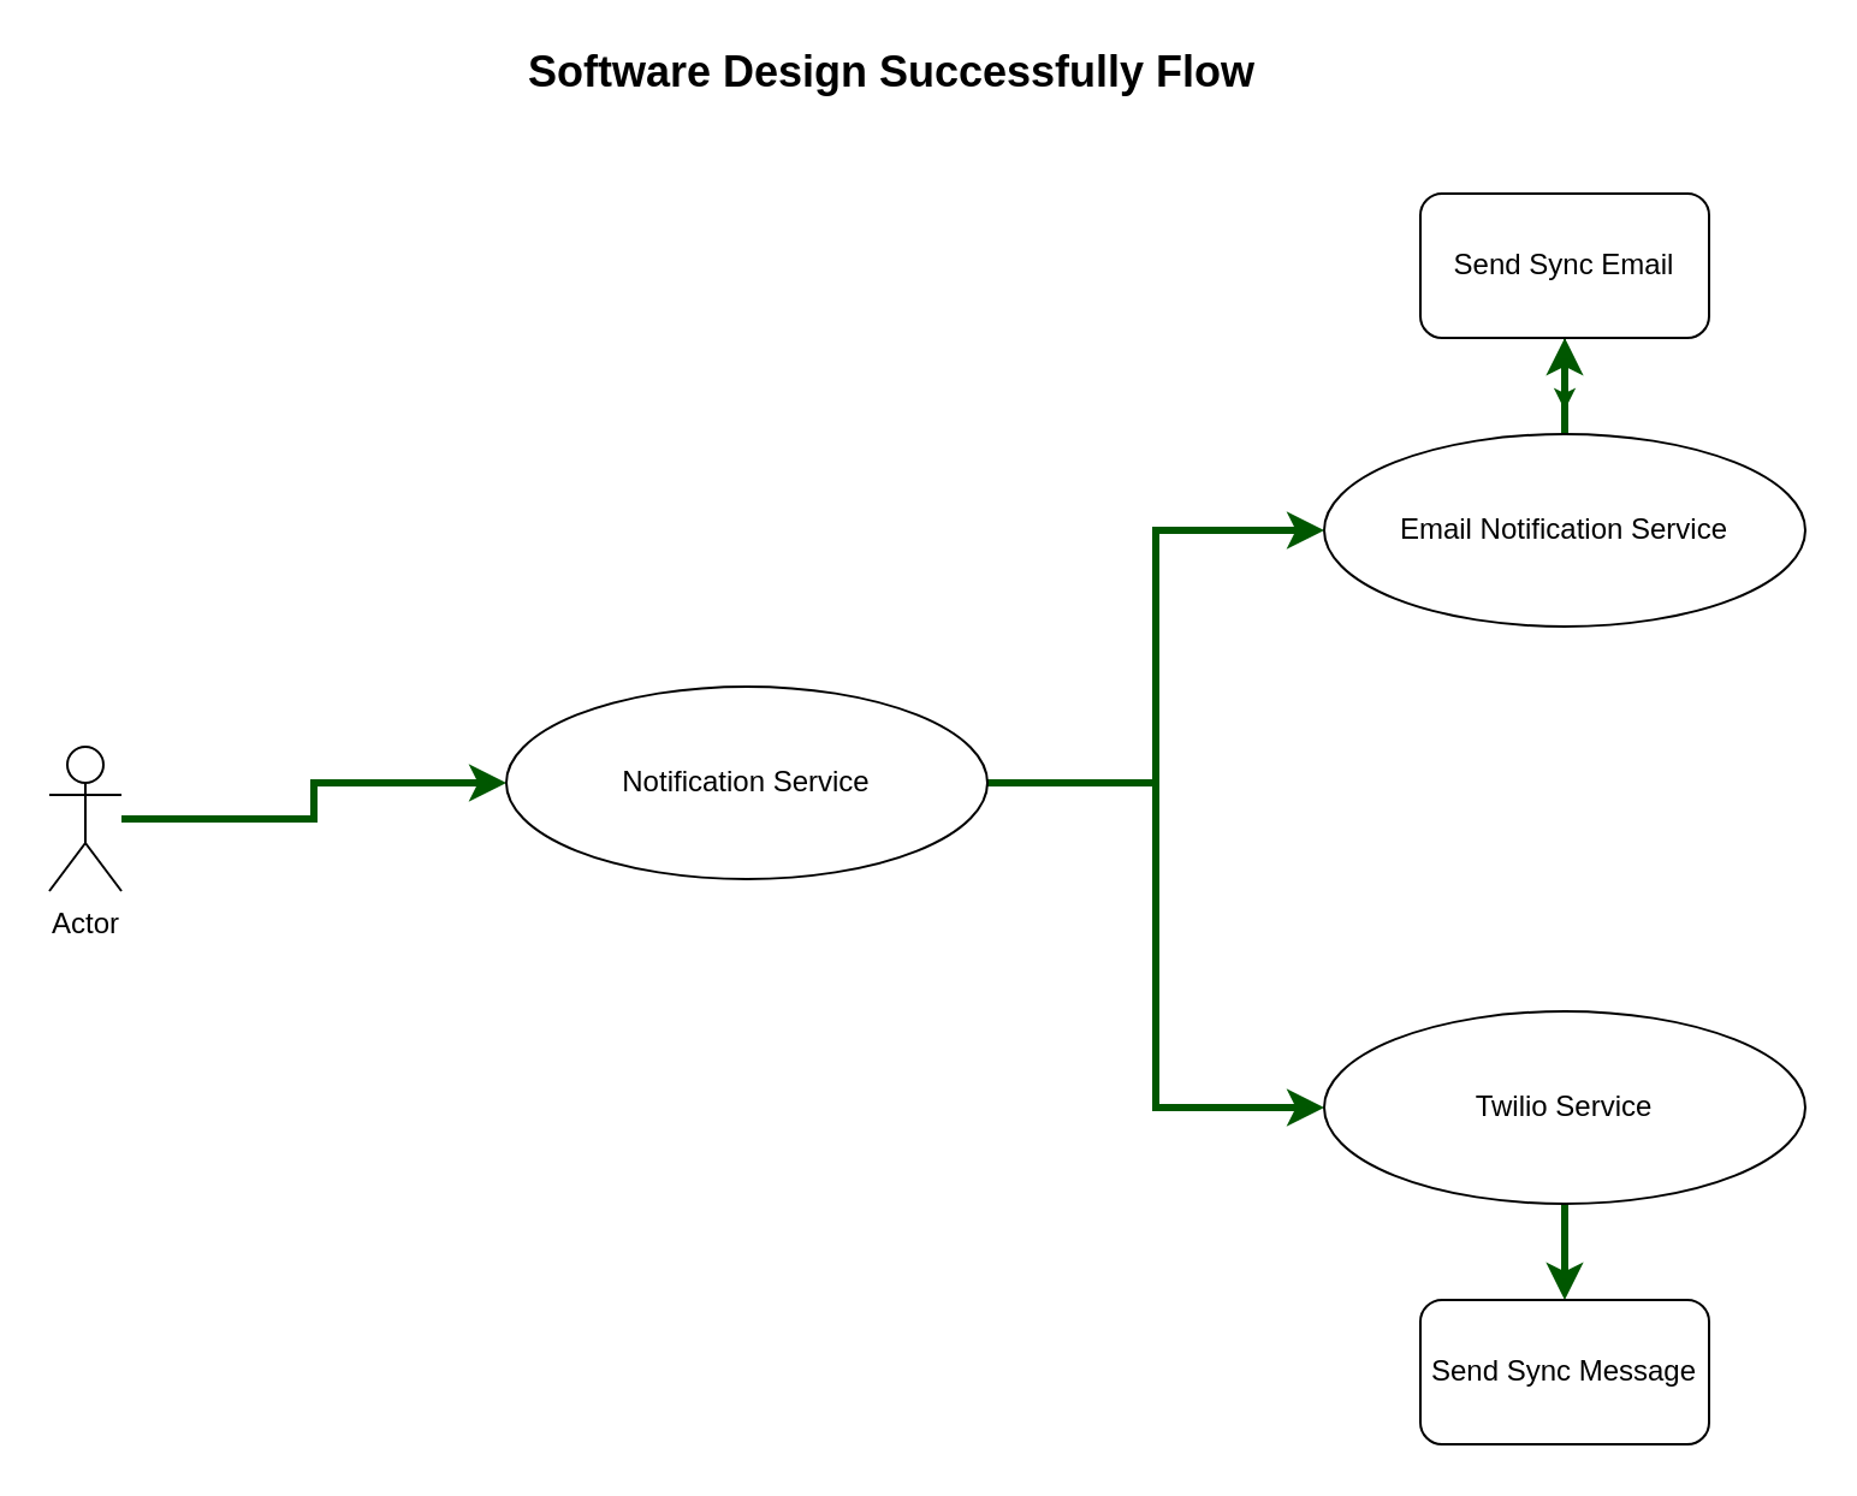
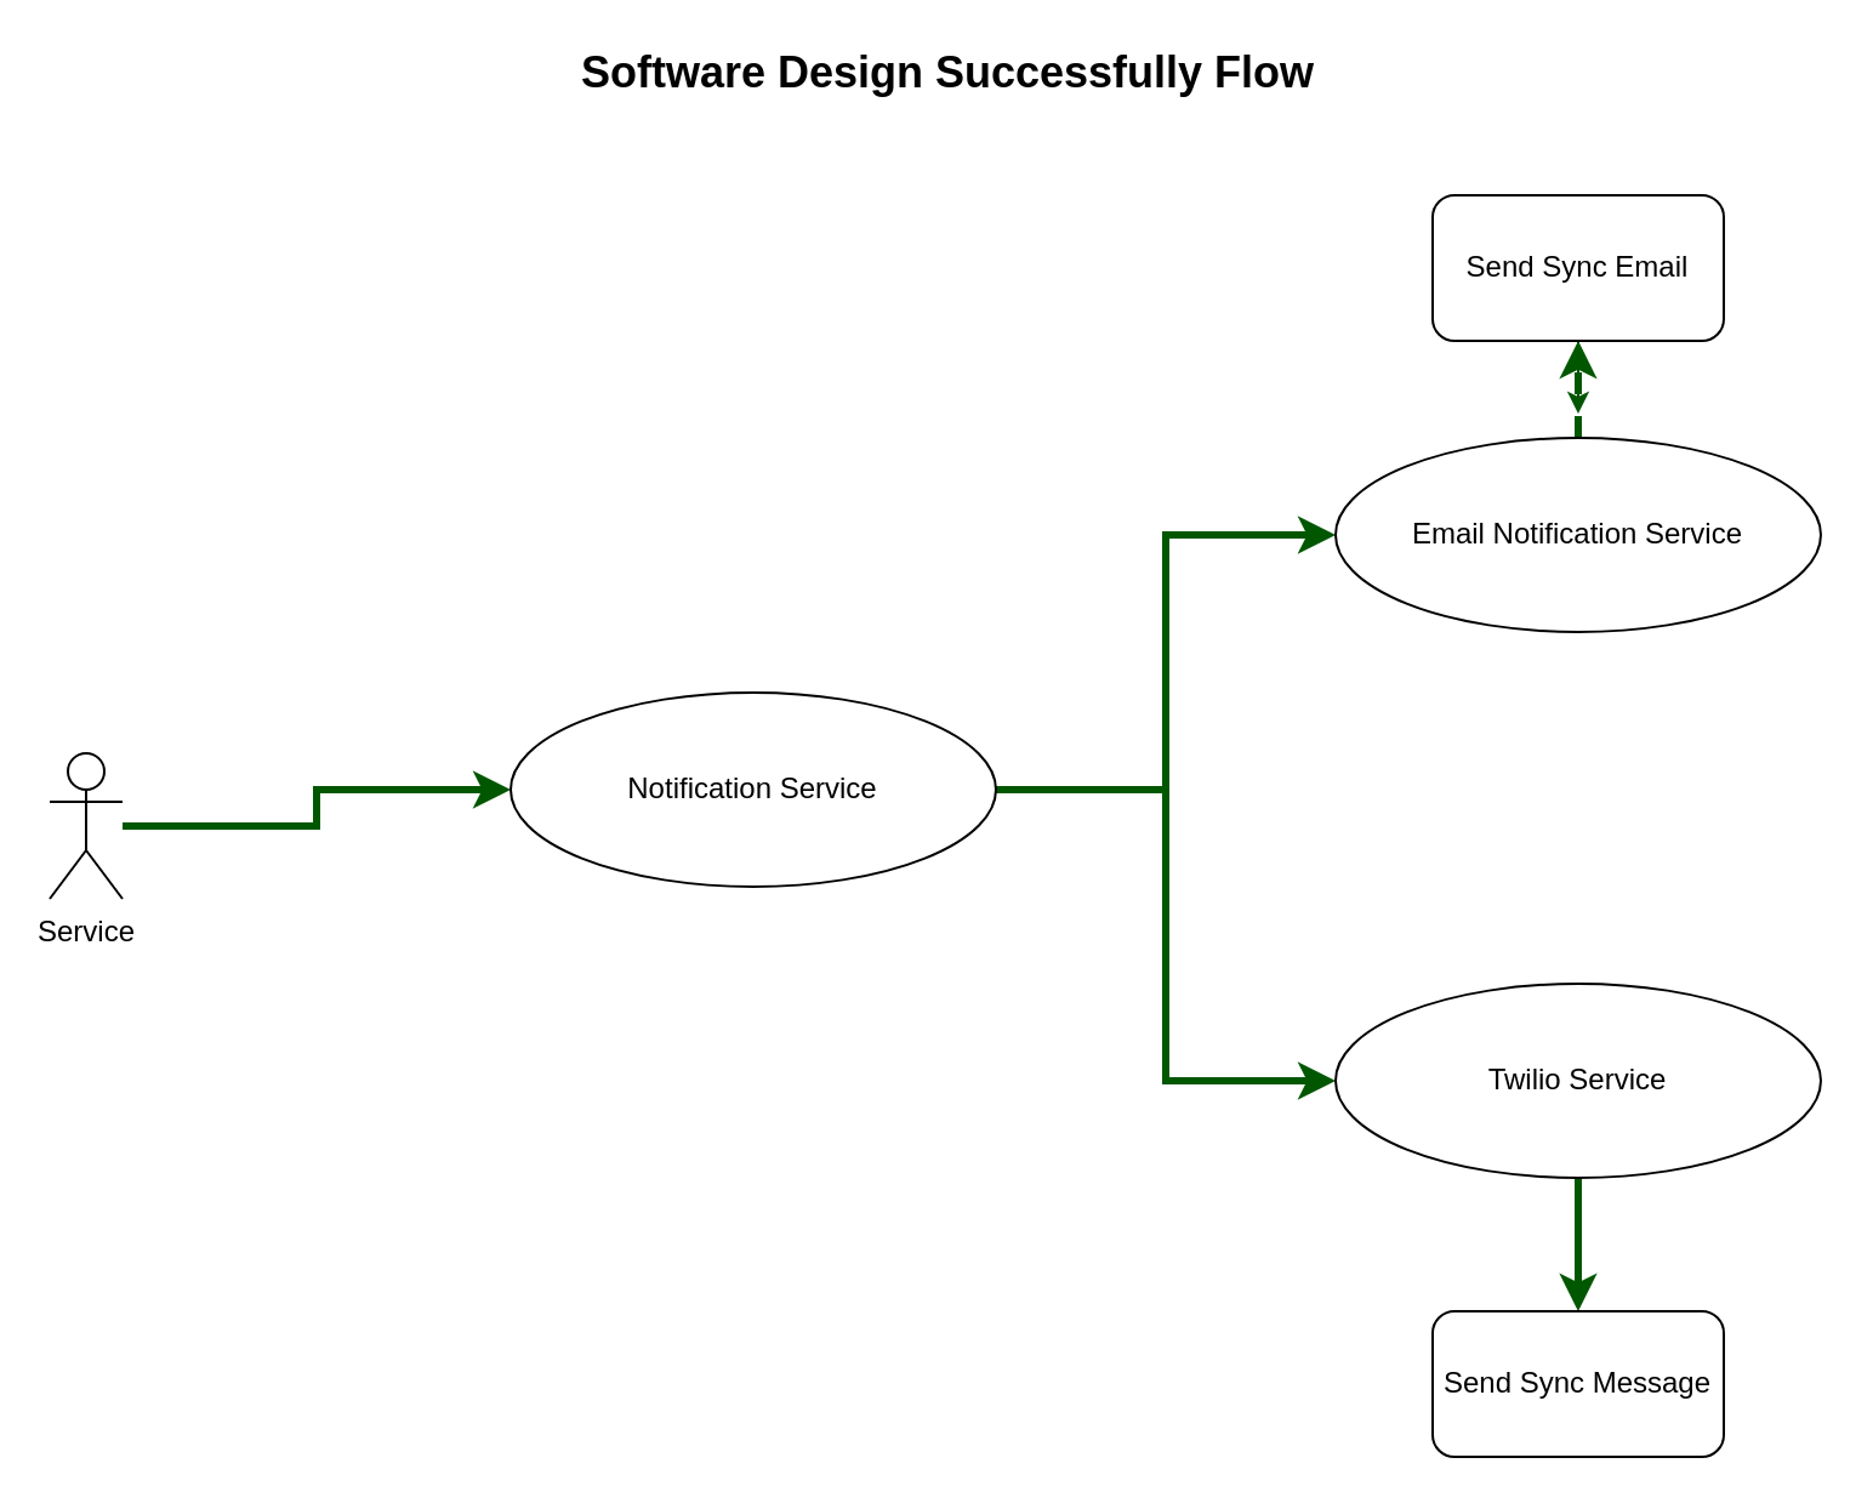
  <mxCell id="0" />
  <mxCell id="1" parent="0" />
  <mxCell id="2" style="edgeStyle=orthogonalEdgeStyle;rounded=0;orthogonalLoop=1;jettySize=auto;html=1;entryX=0;entryY=0.5;entryDx=0;entryDy=0;fillColor=#008a00;strokeColor=#005700;strokeWidth=3;" edge="1" parent="1" source="3" target="7"><mxGeometry relative="1" as="geometry" /></mxCell>
- <mxCell id="3" value="Actor" style="shape=umlActor;verticalLabelPosition=bottom;verticalAlign=top;html=1;outlineConnect=0;" parent="1" vertex="1"><mxGeometry x="20" y="310" width="30" height="60" as="geometry" /></mxCell>
- <mxCell id="4" value="&lt;font style=&quot;font-size: 18px&quot;&gt;&lt;b&gt;Software Design Successfully Flow&lt;/b&gt;&lt;/font&gt;" style="text;html=1;align=center;verticalAlign=middle;resizable=0;points=[];autosize=1;strokeColor=none;" parent="1" vertex="1"><mxGeometry x="210" y="20" width="320" height="20" as="geometry" /></mxCell>
+ <mxCell id="3" value="Service" style="shape=umlActor;verticalLabelPosition=bottom;verticalAlign=top;html=1;outlineConnect=0;" parent="1" vertex="1"><mxGeometry x="20" y="310" width="30" height="60" as="geometry" /></mxCell>
+ <mxCell id="4" value="&lt;font style=&quot;font-size: 18px&quot;&gt;&lt;b&gt;Software Design Successfully Flow&lt;/b&gt;&lt;/font&gt;" style="text;html=1;align=center;verticalAlign=middle;resizable=0;points=[];autosize=1;strokeColor=none;" parent="1" vertex="1"><mxGeometry x="230" y="20" width="320" height="20" as="geometry" /></mxCell>
  <mxCell id="5" style="edgeStyle=orthogonalEdgeStyle;rounded=0;orthogonalLoop=1;jettySize=auto;html=1;entryX=0;entryY=0.5;entryDx=0;entryDy=0;fillColor=#008a00;strokeColor=#005700;strokeWidth=3;" parent="1" source="7" target="9" edge="1"><mxGeometry relative="1" as="geometry" /></mxCell>
  <mxCell id="6" style="edgeStyle=orthogonalEdgeStyle;rounded=0;orthogonalLoop=1;jettySize=auto;html=1;entryX=0;entryY=0.5;entryDx=0;entryDy=0;fillColor=#008a00;strokeColor=#005700;strokeWidth=3;" edge="1" parent="1" source="7" target="13"><mxGeometry relative="1" as="geometry" /></mxCell>
  <mxCell id="7" value="Notification Service" style="ellipse;whiteSpace=wrap;html=1;" parent="1" vertex="1"><mxGeometry x="210" y="285" width="200" height="80" as="geometry" /></mxCell>
  <mxCell id="8" value="" style="edgeStyle=orthogonalEdgeStyle;rounded=0;orthogonalLoop=1;jettySize=auto;html=1;fillColor=#008a00;strokeColor=#005700;strokeWidth=3;" edge="1" parent="1" source="9" target="10"><mxGeometry relative="1" as="geometry" /></mxCell>
- <mxCell id="9" value="Twilio Service" style="ellipse;whiteSpace=wrap;html=1;" parent="1" vertex="1"><mxGeometry x="550" y="420" width="200" height="80" as="geometry" /></mxCell>
+ <mxCell id="9" value="Twilio Service" style="ellipse;whiteSpace=wrap;html=1;" parent="1" vertex="1"><mxGeometry x="550" y="405" width="200" height="80" as="geometry" /></mxCell>
  <mxCell id="10" value="Send Sync Message" style="rounded=1;whiteSpace=wrap;html=1;" parent="1" vertex="1"><mxGeometry x="590" y="540" width="120" height="60" as="geometry" /></mxCell>
  <mxCell id="11" style="edgeStyle=orthogonalEdgeStyle;rounded=0;orthogonalLoop=1;jettySize=auto;html=1;exitX=0.5;exitY=1;exitDx=0;exitDy=0;fillColor=#008a00;strokeColor=#005700;" edge="1" parent="1" source="14"><mxGeometry relative="1" as="geometry"><mxPoint x="650" y="170" as="targetPoint" /></mxGeometry></mxCell>
- <mxCell id="12" value="" style="edgeStyle=orthogonalEdgeStyle;rounded=0;orthogonalLoop=1;jettySize=auto;html=1;fillColor=#008a00;strokeColor=#005700;strokeWidth=3;" edge="1" parent="1" source="13" target="14"><mxGeometry relative="1" as="geometry" /></mxCell>
+ <mxCell id="12" value="" style="edgeStyle=orthogonalEdgeStyle;rounded=0;orthogonalLoop=1;jettySize=auto;html=1;fillColor=#008a00;strokeColor=#005700;strokeWidth=3;dashed=1;" edge="1" parent="1" source="13" target="14"><mxGeometry relative="1" as="geometry" /></mxCell>
  <mxCell id="13" value="Email Notification Service" style="ellipse;whiteSpace=wrap;html=1;" vertex="1" parent="1"><mxGeometry x="550" y="180" width="200" height="80" as="geometry" /></mxCell>
  <mxCell id="14" value="Send Sync Email" style="rounded=1;whiteSpace=wrap;html=1;" vertex="1" parent="1"><mxGeometry x="590" y="80" width="120" height="60" as="geometry" /></mxCell>
